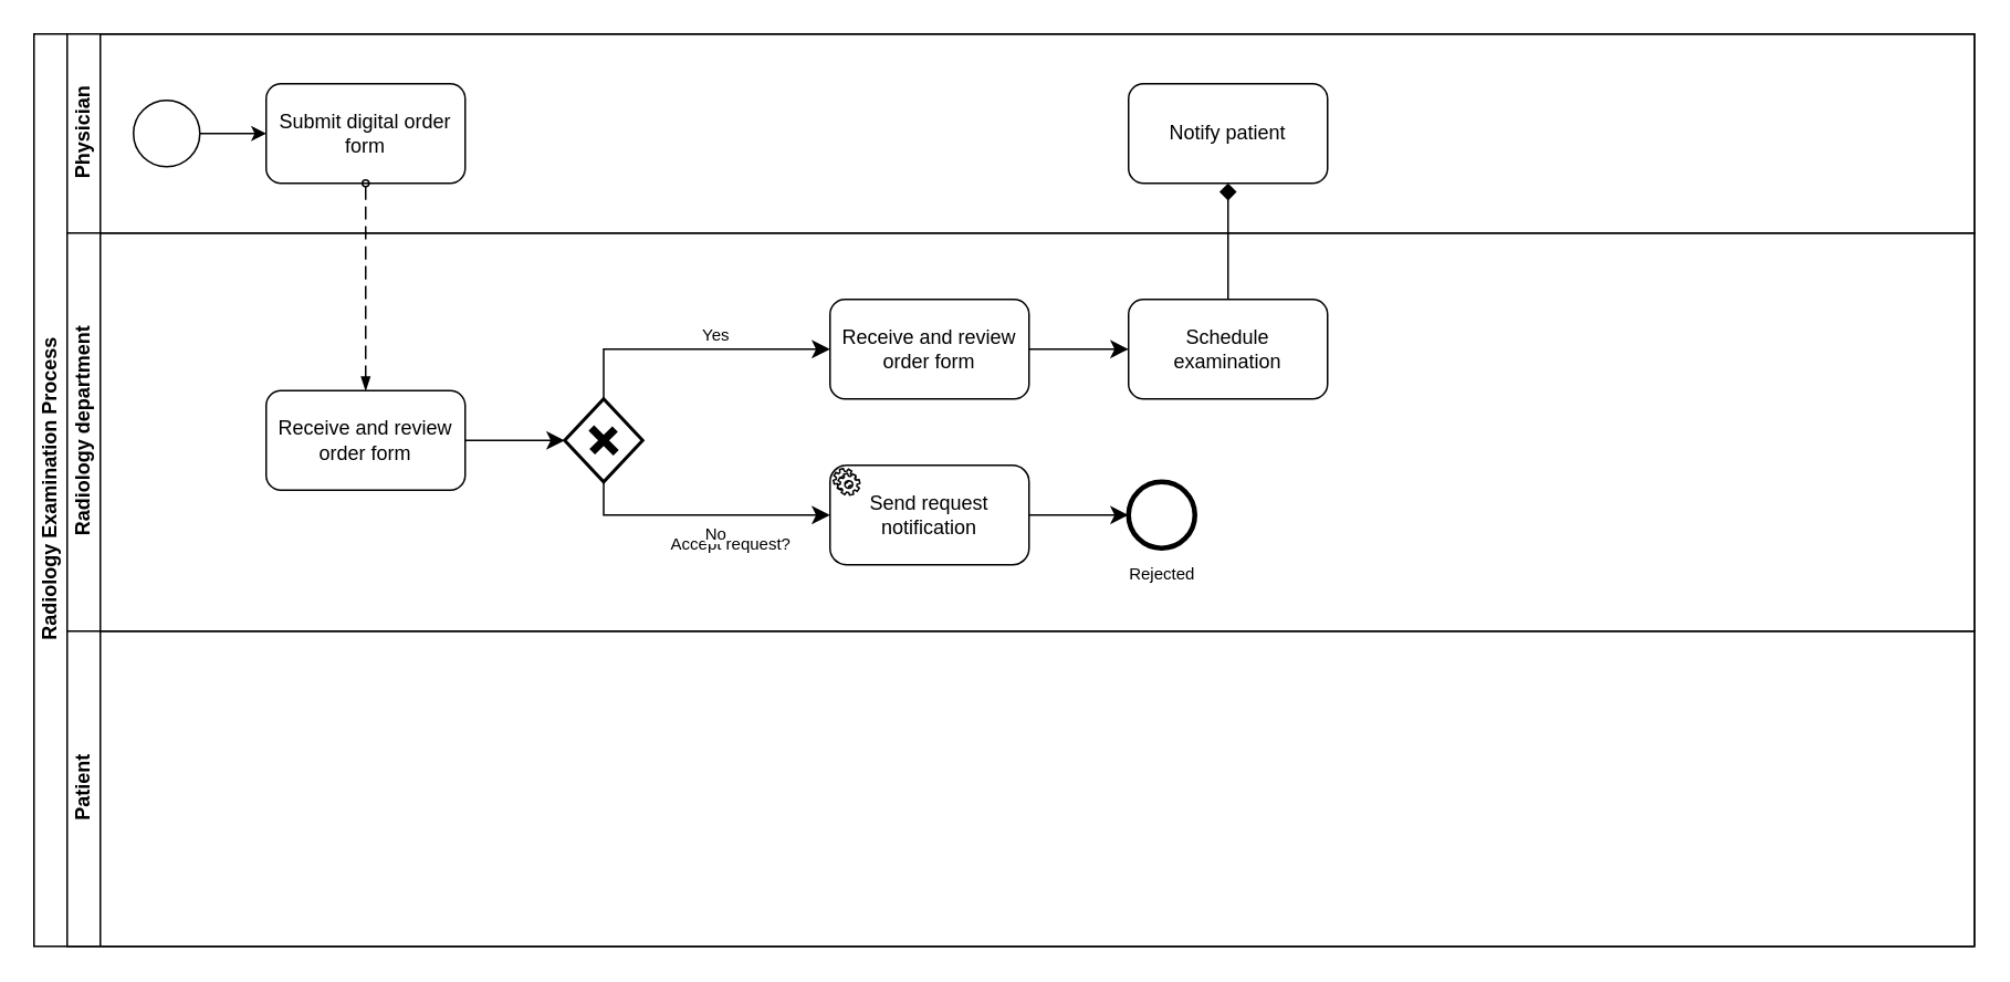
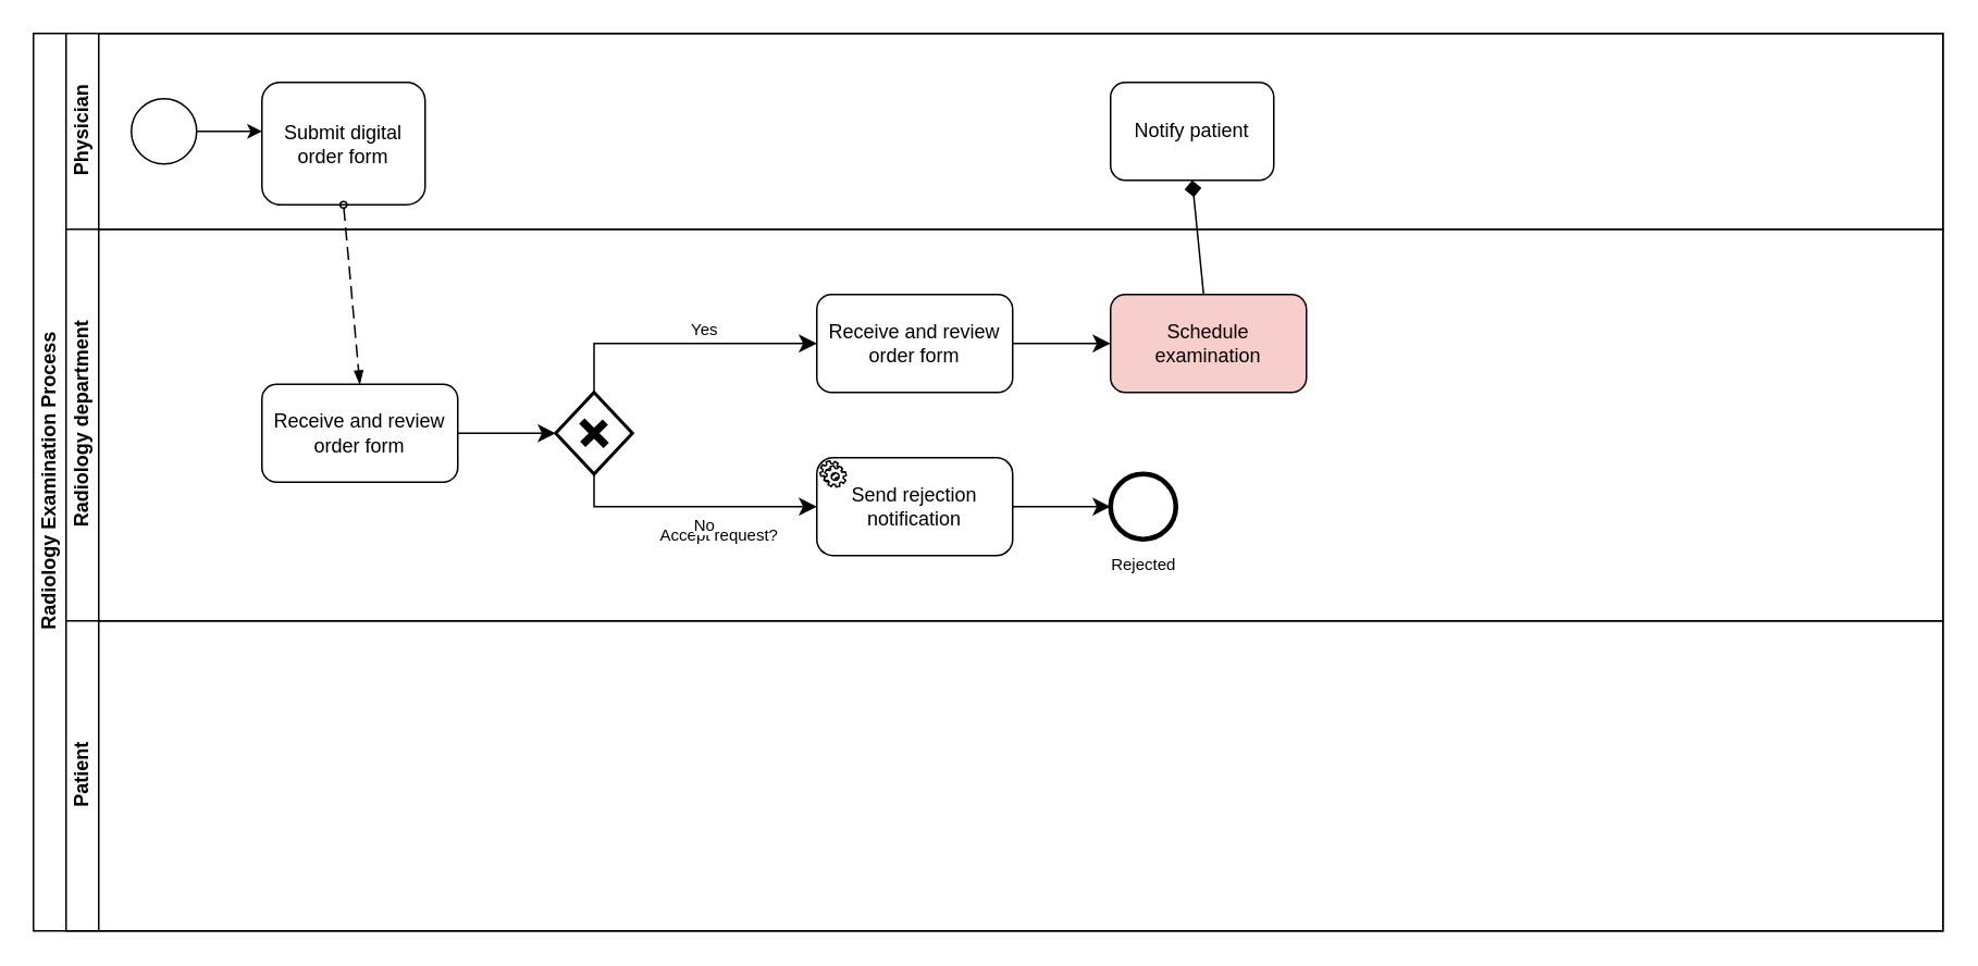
  <mxCell id="0" />
  <mxCell id="1" parent="0" />
  <mxCell id="2" value="Radiology Examination Process" style="swimlane;html=1;childLayout=stackLayout;resizeParent=1;resizeParentMax=0;horizontal=0;startSize=20;horizontalStack=0;" parent="1" vertex="1"><mxGeometry x="20" y="20" width="1170" height="550" as="geometry" /></mxCell>
  <mxCell id="3" value="Physician" style="swimlane;html=1;startSize=20;horizontal=0;" parent="2" vertex="1"><mxGeometry x="20" width="1150" height="120" as="geometry" /></mxCell>
  <mxCell id="4" value="" style="edgeStyle=orthogonalEdgeStyle;rounded=0;orthogonalLoop=1;jettySize=auto;html=1;" parent="3" source="5" edge="1"><mxGeometry relative="1" as="geometry"><mxPoint x="120" y="60" as="targetPoint" /></mxGeometry></mxCell>
  <mxCell id="5" value="" style="ellipse;whiteSpace=wrap;html=1;" parent="3" vertex="1"><mxGeometry x="40" y="40" width="40" height="40" as="geometry" /></mxCell>
- <mxCell id="6" value="Submit digital order form" style="rounded=1;whiteSpace=wrap;html=1;" vertex="1" parent="3"><mxGeometry x="120" y="30" width="120" height="60" as="geometry" /></mxCell>
- <mxCell id="7" value="Notify patient" style="rounded=1;whiteSpace=wrap;html=1;" vertex="1" parent="3"><mxGeometry x="640" y="30" width="120" height="60" as="geometry" /></mxCell>
+ <mxCell id="6" value="Submit digital order form" style="rounded=1;whiteSpace=wrap;html=1;" vertex="1" parent="3"><mxGeometry x="120" y="30" width="100" height="75" as="geometry" /></mxCell>
+ <mxCell id="7" value="Notify patient" style="rounded=1;whiteSpace=wrap;html=1;" vertex="1" parent="3"><mxGeometry x="640" y="30" width="100" height="60" as="geometry" /></mxCell>
  <mxCell id="8" value="Radiology department" style="swimlane;html=1;startSize=20;horizontal=0;" parent="2" vertex="1"><mxGeometry x="20" y="120" width="1150" height="240" as="geometry" /></mxCell>
  <mxCell id="9" value="Receive and review order form" style="rounded=1;whiteSpace=wrap;html=1;" vertex="1" parent="8"><mxGeometry x="120" y="95" width="120" height="60" as="geometry" /></mxCell>
  <mxCell id="10" style="edgeStyle=orthogonalEdgeStyle;rounded=0;orthogonalLoop=1;jettySize=auto;html=1;entryX=0;entryY=0.5;entryDx=0;entryDy=0;fontSize=12;startSize=8;endSize=8;exitX=0.5;exitY=0;exitDx=0;exitDy=0;exitPerimeter=0;" edge="1" parent="8" source="12" target="17"><mxGeometry relative="1" as="geometry" /></mxCell>
  <mxCell id="11" value="Yes" style="edgeLabel;html=1;align=center;verticalAlign=middle;resizable=0;points=[];fontSize=10;" vertex="1" connectable="0" parent="10"><mxGeometry x="-0.08" relative="1" as="geometry"><mxPoint x="20" y="-10" as="offset" /></mxGeometry></mxCell>
  <mxCell id="12" value="" style="strokeWidth=2;html=1;shape=mxgraph.flowchart.decision;whiteSpace=wrap;" vertex="1" parent="8"><mxGeometry x="300" y="100" width="47" height="50" as="geometry" /></mxCell>
  <mxCell id="13" value="" style="shape=cross;whiteSpace=wrap;html=1;rotation=45;fillColor=#000000;" vertex="1" parent="8"><mxGeometry x="313.44" y="115.74" width="20.13" height="18.52" as="geometry" /></mxCell>
  <mxCell id="14" style="edgeStyle=none;curved=1;rounded=0;orthogonalLoop=1;jettySize=auto;html=1;entryX=0;entryY=0.5;entryDx=0;entryDy=0;entryPerimeter=0;fontSize=12;startSize=8;endSize=8;" edge="1" parent="8" source="9" target="12"><mxGeometry relative="1" as="geometry" /></mxCell>
  <mxCell id="15" value="&lt;font style=&quot;font-size: 10px;&quot;&gt;Accept request?&lt;/font&gt;" style="text;html=1;align=center;verticalAlign=middle;resizable=0;points=[];autosize=1;strokeColor=none;fillColor=none;fontSize=16;" vertex="1" parent="8"><mxGeometry x="350" y="170" width="100" height="30" as="geometry" /></mxCell>
  <mxCell id="16" style="edgeStyle=none;curved=1;rounded=0;orthogonalLoop=1;jettySize=auto;html=1;entryX=0;entryY=0.5;entryDx=0;entryDy=0;fontSize=12;startSize=8;endSize=8;" edge="1" parent="8" source="17" target="24"><mxGeometry relative="1" as="geometry" /></mxCell>
  <mxCell id="17" value="Receive and review order form" style="rounded=1;whiteSpace=wrap;html=1;" vertex="1" parent="8"><mxGeometry x="460" y="40.0" width="120" height="60" as="geometry" /></mxCell>
- <mxCell id="18" value="Send request notification" style="points=[[0.25,0,0],[0.5,0,0],[0.75,0,0],[1,0.25,0],[1,0.5,0],[1,0.75,0],[0.75,1,0],[0.5,1,0],[0.25,1,0],[0,0.75,0],[0,0.5,0],[0,0.25,0]];shape=mxgraph.bpmn.task;whiteSpace=wrap;rectStyle=rounded;size=10;html=1;container=1;expand=0;collapsible=0;taskMarker=service;" vertex="1" parent="8"><mxGeometry x="460" y="140" width="120" height="60" as="geometry" /></mxCell>
+ <mxCell id="18" value="Send rejection notification" style="points=[[0.25,0,0],[0.5,0,0],[0.75,0,0],[1,0.25,0],[1,0.5,0],[1,0.75,0],[0.75,1,0],[0.5,1,0],[0.25,1,0],[0,0.75,0],[0,0.5,0],[0,0.25,0]];shape=mxgraph.bpmn.task;whiteSpace=wrap;rectStyle=rounded;size=10;html=1;container=1;expand=0;collapsible=0;taskMarker=service;" vertex="1" parent="8"><mxGeometry x="460" y="140" width="120" height="60" as="geometry" /></mxCell>
  <mxCell id="19" style="edgeStyle=orthogonalEdgeStyle;rounded=0;orthogonalLoop=1;jettySize=auto;html=1;exitX=0.5;exitY=1;exitDx=0;exitDy=0;exitPerimeter=0;fontSize=12;startSize=8;endSize=8;entryX=0;entryY=0.5;entryDx=0;entryDy=0;entryPerimeter=0;" edge="1" parent="8" source="12" target="18"><mxGeometry relative="1" as="geometry"><mxPoint x="303" y="-30" as="targetPoint" /></mxGeometry></mxCell>
  <mxCell id="20" value="No" style="edgeLabel;html=1;align=center;verticalAlign=middle;resizable=0;points=[];fontSize=10;" vertex="1" connectable="0" parent="19"><mxGeometry x="-0.202" relative="1" as="geometry"><mxPoint x="25" y="10" as="offset" /></mxGeometry></mxCell>
  <mxCell id="21" value="" style="points=[[0.145,0.145,0],[0.5,0,0],[0.855,0.145,0],[1,0.5,0],[0.855,0.855,0],[0.5,1,0],[0.145,0.855,0],[0,0.5,0]];shape=mxgraph.bpmn.event;html=1;verticalLabelPosition=bottom;labelBackgroundColor=#ffffff;verticalAlign=top;align=center;perimeter=ellipsePerimeter;outlineConnect=0;aspect=fixed;outline=end;symbol=terminate2;" vertex="1" parent="8"><mxGeometry x="640" y="150" width="40" height="40" as="geometry" /></mxCell>
  <mxCell id="22" style="edgeStyle=none;curved=1;rounded=0;orthogonalLoop=1;jettySize=auto;html=1;entryX=0;entryY=0.5;entryDx=0;entryDy=0;entryPerimeter=0;fontSize=12;startSize=8;endSize=8;" edge="1" parent="8" source="18" target="21"><mxGeometry relative="1" as="geometry" /></mxCell>
  <mxCell id="23" value="Rejected" style="text;html=1;align=center;verticalAlign=middle;resizable=0;points=[];autosize=1;strokeColor=none;fillColor=none;fontSize=10;" vertex="1" parent="8"><mxGeometry x="630" y="190" width="60" height="30" as="geometry" /></mxCell>
- <mxCell id="24" value="Schedule examination" style="rounded=1;whiteSpace=wrap;html=1;" vertex="1" parent="8"><mxGeometry x="640" y="40" width="120" height="60" as="geometry" /></mxCell>
+ <mxCell id="24" value="Schedule examination" style="rounded=1;whiteSpace=wrap;html=1;fillColor=#f8cecc;" vertex="1" parent="8"><mxGeometry x="640" y="40" width="120" height="60" as="geometry" /></mxCell>
  <mxCell id="25" value="Patient" style="swimlane;html=1;startSize=20;horizontal=0;" parent="2" vertex="1"><mxGeometry x="20" y="360" width="1150" height="190" as="geometry" /></mxCell>
  <mxCell id="26" value="" style="dashed=1;dashPattern=8 4;endArrow=blockThin;endFill=1;startArrow=oval;startFill=0;endSize=6;startSize=4;html=1;rounded=0;fontSize=12;curved=1;exitX=0.5;exitY=1;exitDx=0;exitDy=0;entryX=0.5;entryY=0;entryDx=0;entryDy=0;" edge="1" parent="2" source="6" target="9"><mxGeometry width="160" relative="1" as="geometry"><mxPoint x="130" y="210" as="sourcePoint" /><mxPoint x="290" y="210" as="targetPoint" /></mxGeometry></mxCell>
  <mxCell id="27" style="edgeStyle=none;curved=1;rounded=0;orthogonalLoop=1;jettySize=auto;html=1;entryX=0.5;entryY=1;entryDx=0;entryDy=0;fontSize=12;startSize=8;endSize=8;endArrow=diamond;" edge="1" parent="2" source="24" target="7"><mxGeometry relative="1" as="geometry" /></mxCell>
